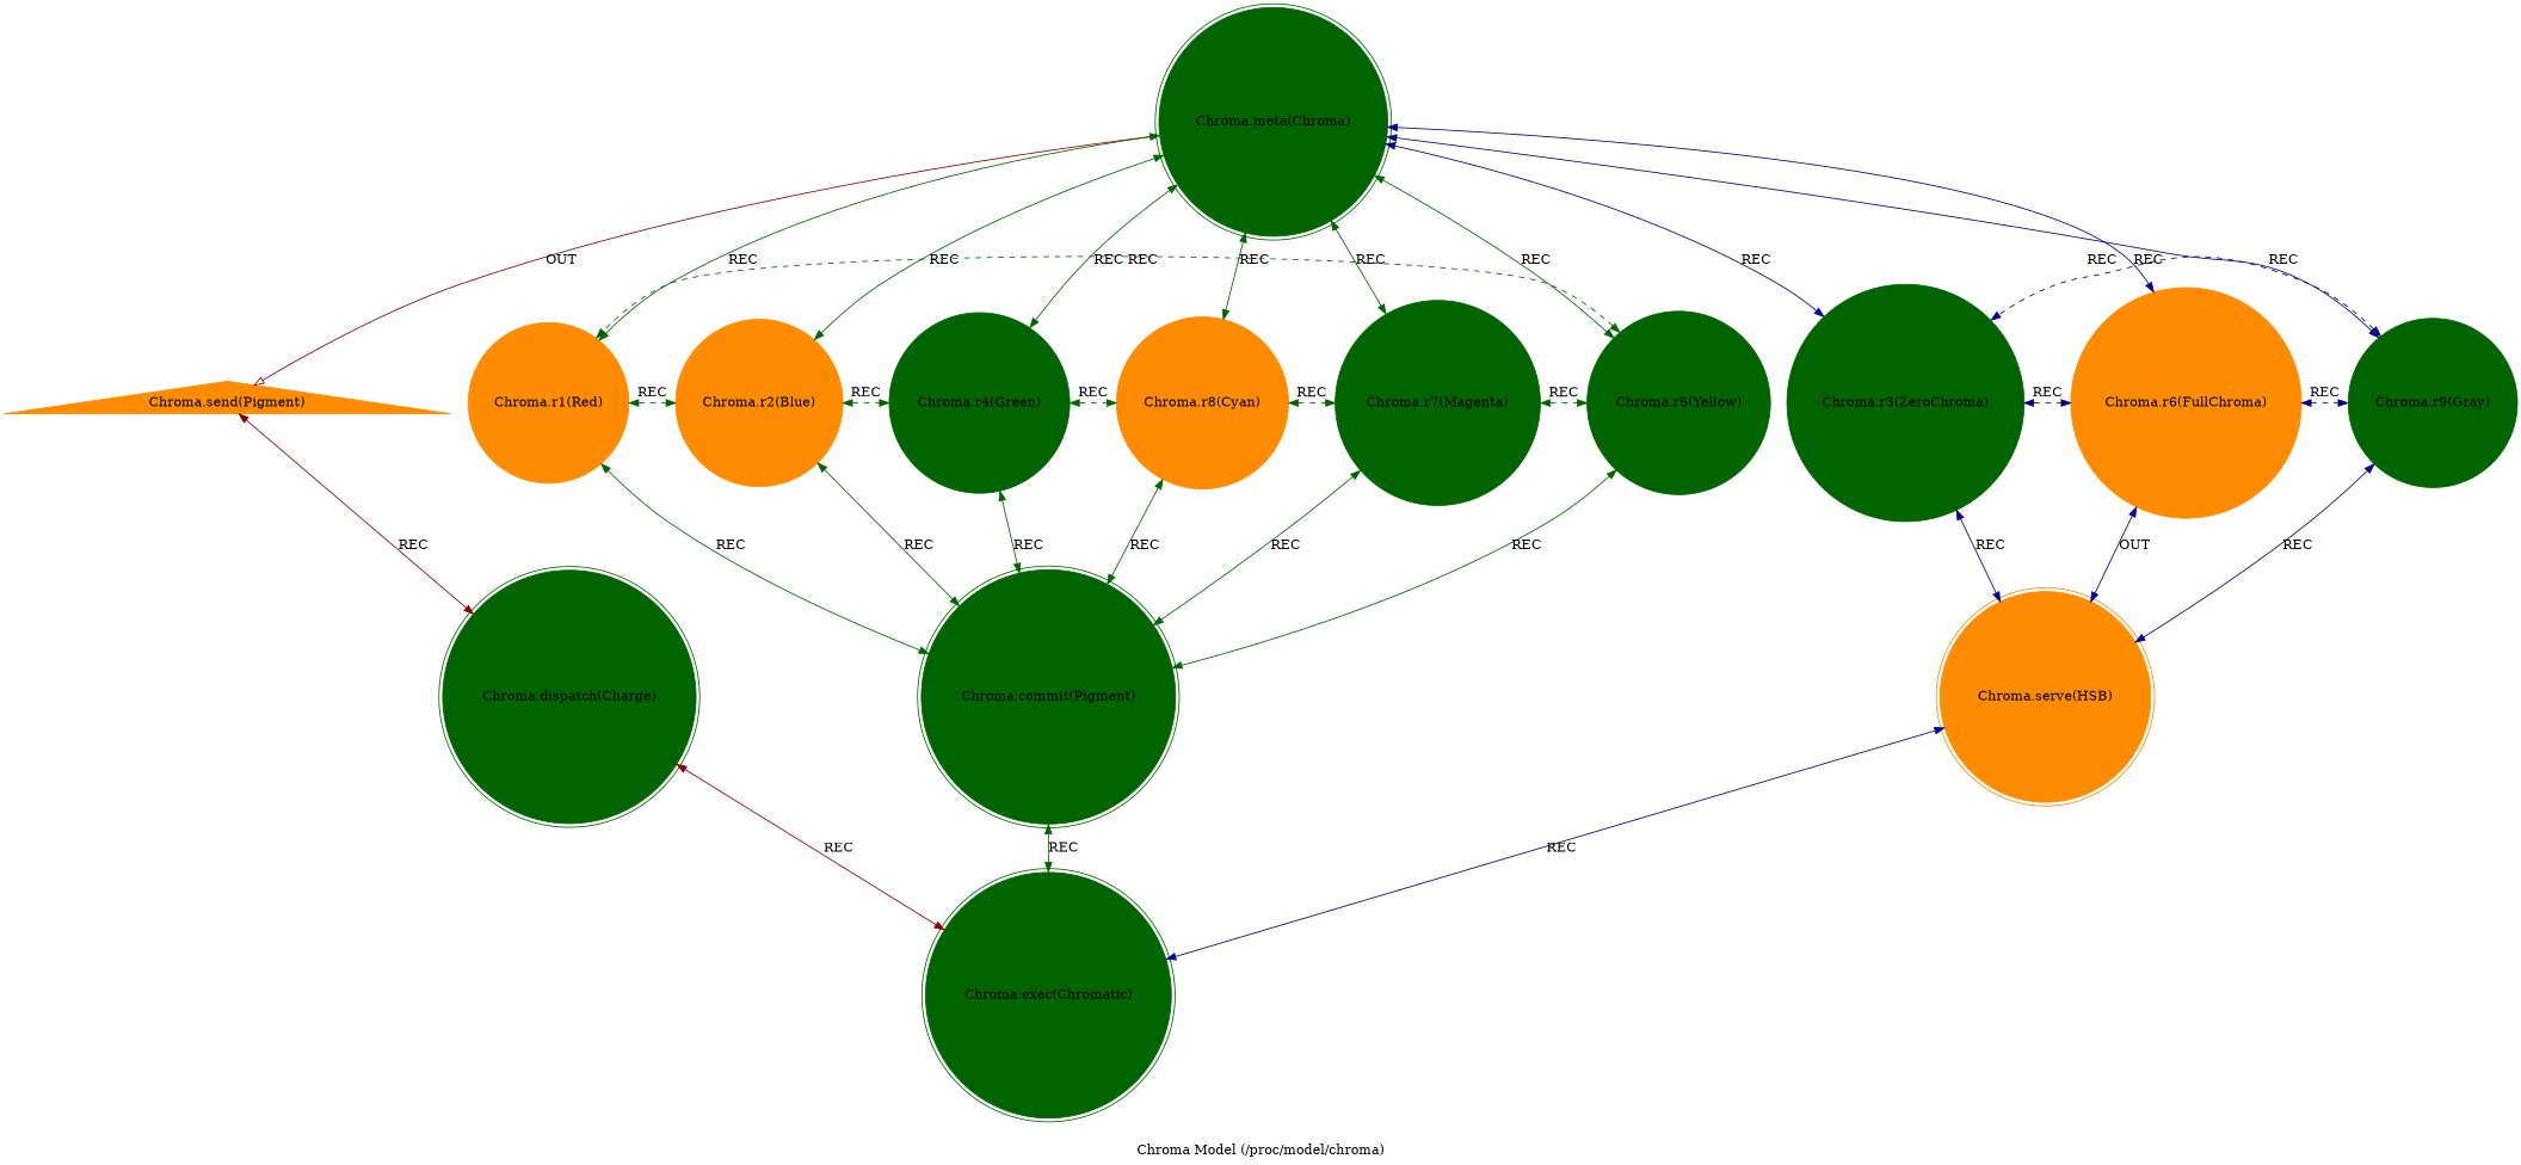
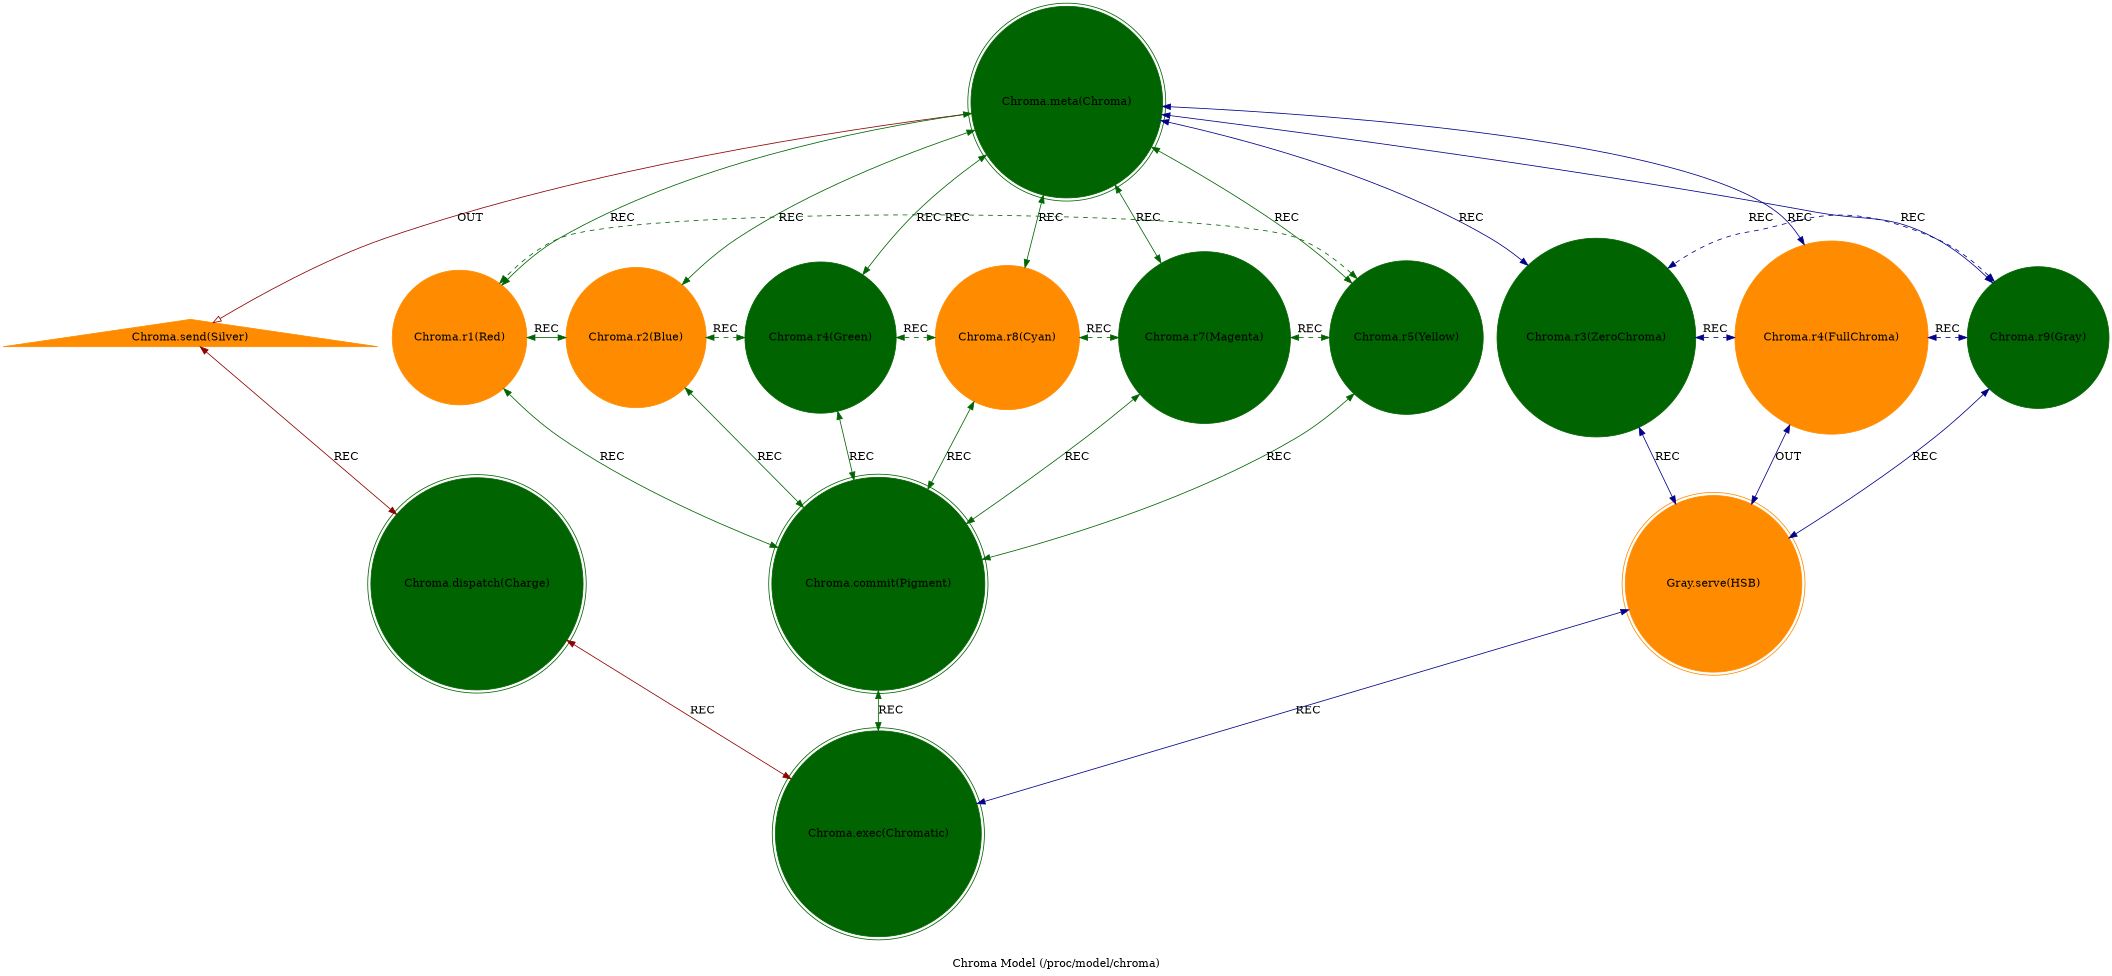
  strict digraph {
    color=lightgray
    label="Chroma Model (/proc/model/chroma)"
    style=filled
    node [color=darkgreen shape=circle style=filled]
    edge [color=darkgreen dir=both]
    n1 [label="Chroma.meta(Chroma)" shape=doublecircle]
-   n2 [color=darkorange label="Chroma.send(Pigment)" shape=triangle]
+   n2 [color=darkorange label="Chroma.send(Silver)" shape=triangle]
    n3 [color=darkorange label="Chroma.r1(Red)"]
    n4 [color=darkorange label="Chroma.r2(Blue)"]
    n5 [label="Chroma.r4(Green)"]
    n6 [color=darkorange label="Chroma.r8(Cyan)"]
    n7 [label="Chroma.r7(Magenta)"]
    n8 [label="Chroma.r5(Yellow)"]
    n9 [label="Chroma.r3(ZeroChroma)"]
-   n10 [color=darkorange label="Chroma.r6(FullChroma)"]
+   n10 [color=darkorange label="Chroma.r4(FullChroma)"]
    n11 [label="Chroma.r9(Gray)"]
    n12 [label="Chroma.dispatch(Charge)" shape=doublecircle]
    n13 [label="Chroma.exec(Chromatic)" shape=doublecircle]
    n14 [label="Chroma.commit(Pigment)" shape=doublecircle]
-   n15 [color=darkorange label="Chroma.serve(HSB)" shape=doublecircle]
+   n15 [color=darkorange label="Gray.serve(HSB)" shape=doublecircle]
    n1 -> n2 [arrowhead=onormal color=darkred label=OUT dir=""]
    n1 -> n3 [label=REC]
    n1 -> n4 [label=REC]
    n1 -> n5 [label=REC]
    n1 -> n6 [label=REC]
    n1 -> n7 [label=REC]
    n1 -> n8 [label=REC]
    n1 -> n9 [color=darkblue label=REC]
    n1 -> n10 [color=darkblue label=REC]
    n1 -> n11 [color=darkblue label=REC]
    n2 -> n12 [color=darkred label=REC]
-   n3 -> n4 [constraint=false label=REC style=dashed]
+   n3 -> n4 [constraint=false label=REC style=solid]
    n3 -> n14 [label=REC]
    n4 -> n5 [constraint=false label=REC style=dashed]
    n4 -> n14 [label=REC]
    n5 -> n6 [constraint=false label=REC style=dashed]
    n5 -> n14 [label=REC]
    n6 -> n7 [constraint=false label=REC style=dashed]
    n6 -> n14 [label=REC]
    n7 -> n8 [constraint=false label=REC style=dashed]
    n7 -> n14 [label=REC]
    n8 -> n3 [constraint=false label=REC style=dashed]
    n8 -> n14 [label=REC]
    n9 -> n10 [color=darkblue constraint=false label=REC style=dashed]
    n9 -> n15 [color=darkblue label=REC]
    n10 -> n11 [color=darkblue constraint=false label=REC style=dashed]
    n10 -> n15 [color=darkblue label=OUT]
    n11 -> n9 [color=darkblue constraint=false label=REC style=dashed]
    n11 -> n15 [color=darkblue label=REC]
    n12 -> n13 [color=darkred label=REC]
    n14 -> n13 [label=REC]
    n15 -> n13 [color=darkblue label=REC]
  }
